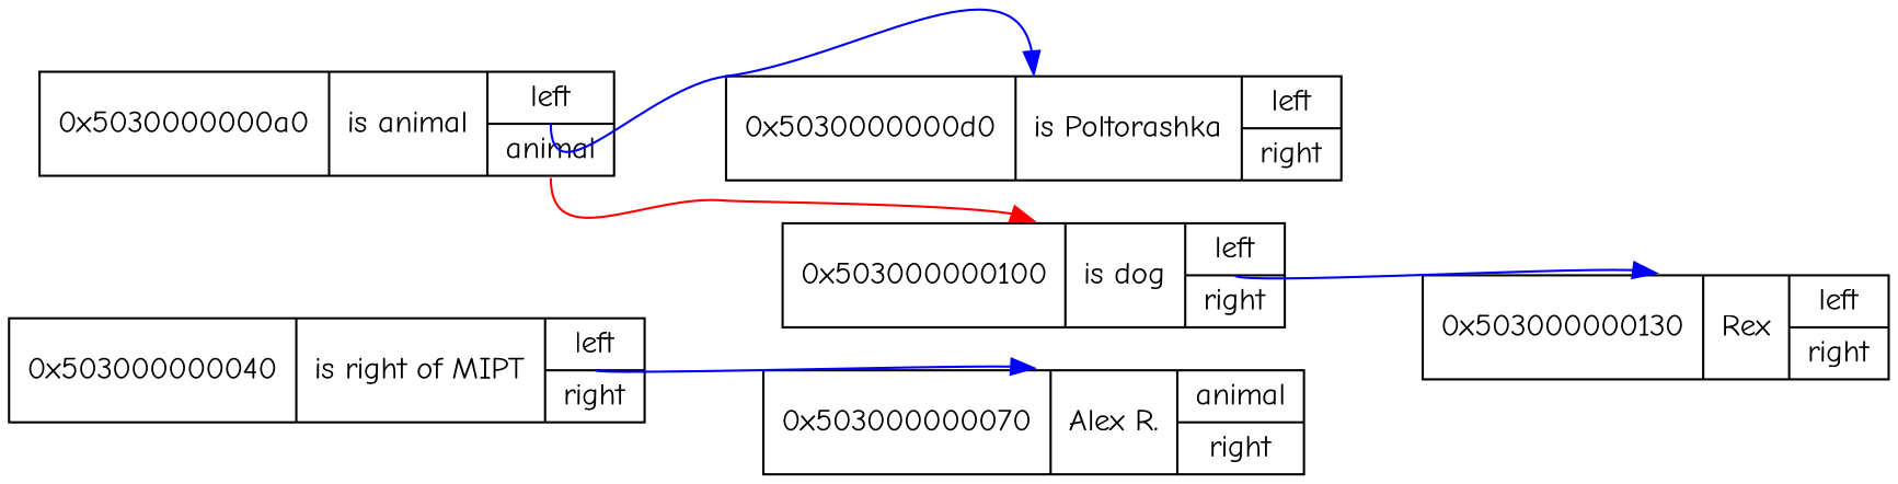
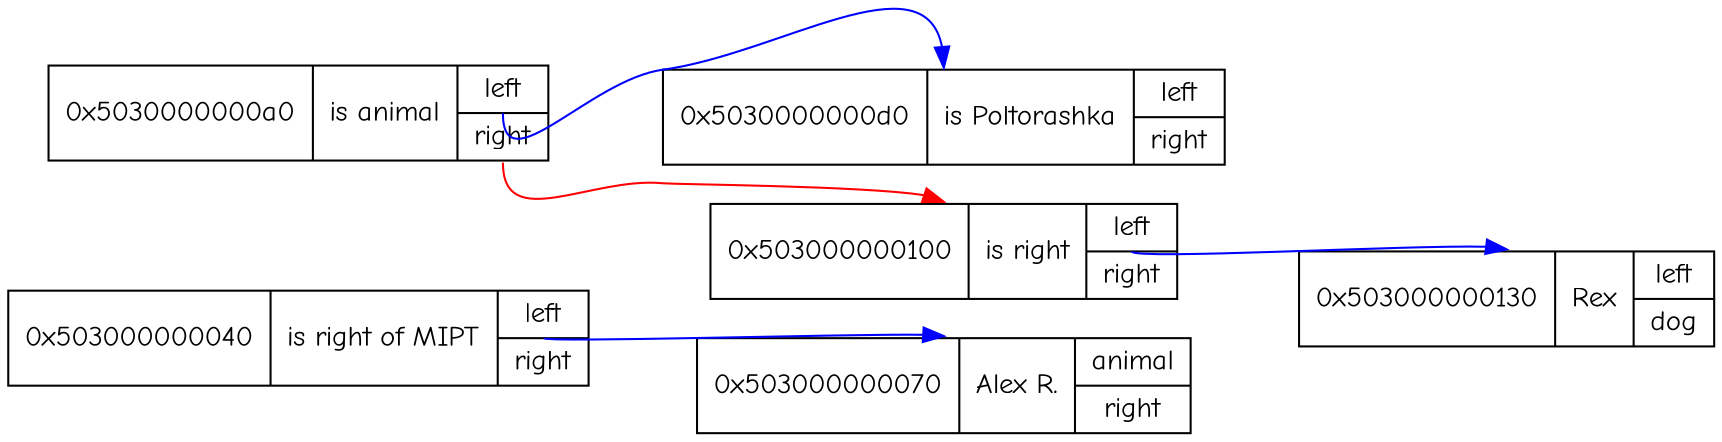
  digraph {
    fontname="Comic Neue"
    rankdir=LR
    node [fontname="Comic Neue" rank=3 shape=record]
    edge [color=blue fontname="Comic Neue" headport=n]
    n1 [label="{ 0x503000000040 | is right of MIPT | {<n0x503000000040_l> left | <n0x503000000040_r> right}} " rank=2]
    n2 [label="{ 0x503000000070 | Alex R. | {<n0x503000000070_l> animal | <n0x503000000070_r> right}} "]
-   n3 [label="{ 0x5030000000a0 | is animal | {<n0x5030000000a0_l> left | <n0x5030000000a0_r> animal}} "]
+   n3 [label="{ 0x5030000000a0 | is animal | {<n0x5030000000a0_l> left | <n0x5030000000a0_r> right}} "]
    n4 [label="{ 0x5030000000d0 | is Poltorashka | {<n0x5030000000d0_l> left | <n0x5030000000d0_r> right}} " rank=4]
-   n5 [label="{ 0x503000000100 | is dog | {<n0x503000000100_l> left | <n0x503000000100_r> right}} " rank=5]
-   n6 [label="{ 0x503000000130 | Rex | {<n0x503000000130_l> left | <n0x503000000130_r> right}} " rank=6]
+   n5 [label="{ 0x503000000100 | is right | {<n0x503000000100_l> left | <n0x503000000100_r> right}} " rank=5]
+   n6 [label="{ 0x503000000130 | Rex | {<n0x503000000130_l> left | <n0x503000000130_r> dog}} " rank=6]
    n1 -> n2 [tailport="n0x503000000040_l:s"]
    n3 -> n4 [tailport="n0x5030000000a0_l:s"]
    n3 -> n5 [color=red tailport="n0x5030000000a0_r:s"]
    n5 -> n6 [tailport="n0x503000000100_l:s"]
  }
